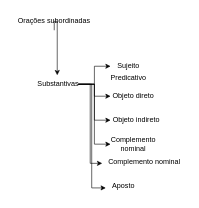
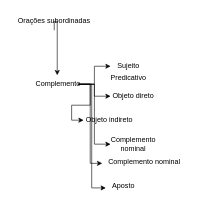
  <mxCell id="0" />
  <mxCell id="1" parent="0" />
  <mxCell id="2" style="edgeStyle=orthogonalEdgeStyle;rounded=0;orthogonalLoop=1;jettySize=auto;html=1;exitX=0.5;exitY=1;exitDx=0;exitDy=0;" edge="1" parent="1" source="3" target="10"><mxGeometry relative="1" as="geometry"><mxPoint x="90" y="85" as="targetPoint" /><mxPoint x="30" y="35" as="sourcePoint" /><Array as="points"><mxPoint x="90" y="35" /></Array></mxGeometry></mxCell>
  <mxCell id="3" value="Orações subordinadas" style="text;html=1;strokeColor=none;fillColor=none;align=center;verticalAlign=middle;whiteSpace=wrap;rounded=0;" vertex="1" parent="1"><mxGeometry x="20" y="20" width="140" height="30" as="geometry" /></mxCell>
  <mxCell id="4" style="edgeStyle=orthogonalEdgeStyle;rounded=0;orthogonalLoop=1;jettySize=auto;html=1;exitX=1;exitY=0.5;exitDx=0;exitDy=0;" edge="1" parent="1" source="10" target="11"><mxGeometry relative="1" as="geometry" /></mxCell>
  <mxCell id="5" style="edgeStyle=orthogonalEdgeStyle;rounded=0;orthogonalLoop=1;jettySize=auto;html=1;exitX=1;exitY=0.5;exitDx=0;exitDy=0;entryX=0;entryY=0.5;entryDx=0;entryDy=0;" edge="1" parent="1" source="10" target="13"><mxGeometry relative="1" as="geometry" /></mxCell>
  <mxCell id="6" style="edgeStyle=orthogonalEdgeStyle;rounded=0;orthogonalLoop=1;jettySize=auto;html=1;exitX=1;exitY=0.5;exitDx=0;exitDy=0;entryX=0;entryY=0.5;entryDx=0;entryDy=0;" edge="1" parent="1" source="10" target="14"><mxGeometry relative="1" as="geometry" /></mxCell>
  <mxCell id="7" style="edgeStyle=orthogonalEdgeStyle;rounded=0;orthogonalLoop=1;jettySize=auto;html=1;exitX=1;exitY=0.5;exitDx=0;exitDy=0;entryX=0;entryY=0.5;entryDx=0;entryDy=0;" edge="1" parent="1" source="10" target="15"><mxGeometry relative="1" as="geometry" /></mxCell>
  <mxCell id="8" style="edgeStyle=orthogonalEdgeStyle;rounded=0;orthogonalLoop=1;jettySize=auto;html=1;exitX=1;exitY=0.5;exitDx=0;exitDy=0;entryX=0;entryY=0.567;entryDx=0;entryDy=0;entryPerimeter=0;" edge="1" parent="1" source="10" target="16"><mxGeometry relative="1" as="geometry" /></mxCell>
  <mxCell id="9" style="edgeStyle=orthogonalEdgeStyle;rounded=0;orthogonalLoop=1;jettySize=auto;html=1;exitX=1;exitY=0.5;exitDx=0;exitDy=0;entryX=0.017;entryY=0.6;entryDx=0;entryDy=0;entryPerimeter=0;" edge="1" parent="1" source="10" target="17"><mxGeometry relative="1" as="geometry" /></mxCell>
- <mxCell id="10" value="&amp;nbsp;Substantivas" style="text;html=1;strokeColor=none;fillColor=none;align=center;verticalAlign=middle;whiteSpace=wrap;rounded=0;" vertex="1" parent="1"><mxGeometry x="60" y="125" width="70" height="30" as="geometry" /></mxCell>
+ <mxCell id="10" value="&amp;nbsp;Complemento" style="text;html=1;strokeColor=none;fillColor=none;align=center;verticalAlign=middle;whiteSpace=wrap;rounded=0;" vertex="1" parent="1"><mxGeometry x="60" y="125" width="70" height="30" as="geometry" /></mxCell>
  <mxCell id="11" value="Sujeito" style="text;html=1;strokeColor=none;fillColor=none;align=center;verticalAlign=middle;whiteSpace=wrap;rounded=0;" vertex="1" parent="1"><mxGeometry x="184" y="95" width="60" height="30" as="geometry" /></mxCell>
  <mxCell id="12" value="Predicativo" style="text;html=1;strokeColor=none;fillColor=none;align=center;verticalAlign=middle;whiteSpace=wrap;rounded=0;" vertex="1" parent="1"><mxGeometry x="184" y="115" width="60" height="30" as="geometry" /></mxCell>
  <mxCell id="13" value="Objeto direto" style="text;html=1;strokeColor=none;fillColor=none;align=center;verticalAlign=middle;whiteSpace=wrap;rounded=0;" vertex="1" parent="1"><mxGeometry x="184" y="145" width="76" height="30" as="geometry" /></mxCell>
- <mxCell id="14" value="Objeto indireto" style="text;html=1;strokeColor=none;fillColor=none;align=center;verticalAlign=middle;whiteSpace=wrap;rounded=0;" vertex="1" parent="1"><mxGeometry x="184" y="185" width="86" height="30" as="geometry" /></mxCell>
+ <mxCell id="14" value="Objeto indireto" style="text;html=1;strokeColor=none;fillColor=none;align=center;verticalAlign=middle;whiteSpace=wrap;rounded=0;" vertex="1" parent="1"><mxGeometry x="139" y="185" width="86" height="30" as="geometry" /></mxCell>
  <mxCell id="15" value="Complemento nominal" style="text;html=1;strokeColor=none;fillColor=none;align=center;verticalAlign=middle;whiteSpace=wrap;rounded=0;" vertex="1" parent="1"><mxGeometry x="184" y="225" width="76" height="30" as="geometry" /></mxCell>
  <mxCell id="16" value="Complemento nominal" style="text;html=1;align=center;verticalAlign=middle;resizable=0;points=[];autosize=1;strokeColor=none;fillColor=none;" vertex="1" parent="1"><mxGeometry x="170" y="255" width="140" height="30" as="geometry" /></mxCell>
  <mxCell id="17" value="Aposto" style="text;html=1;align=center;verticalAlign=middle;resizable=0;points=[];autosize=1;strokeColor=none;fillColor=none;" vertex="1" parent="1"><mxGeometry x="175" y="295" width="60" height="30" as="geometry" /></mxCell>
